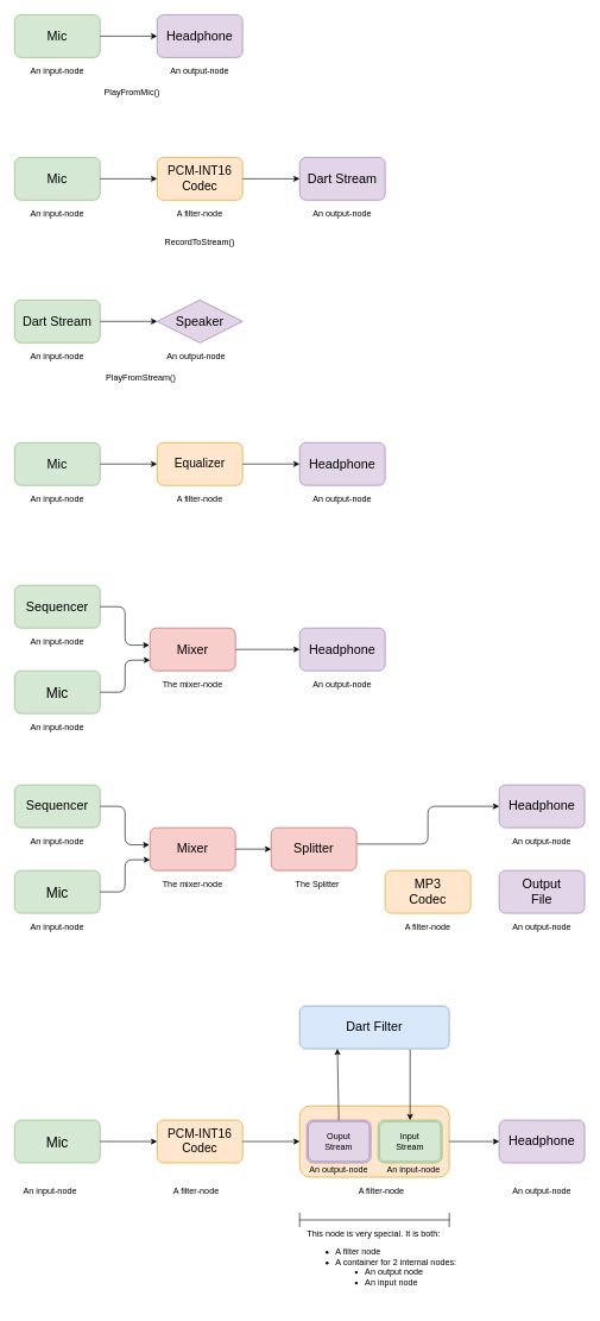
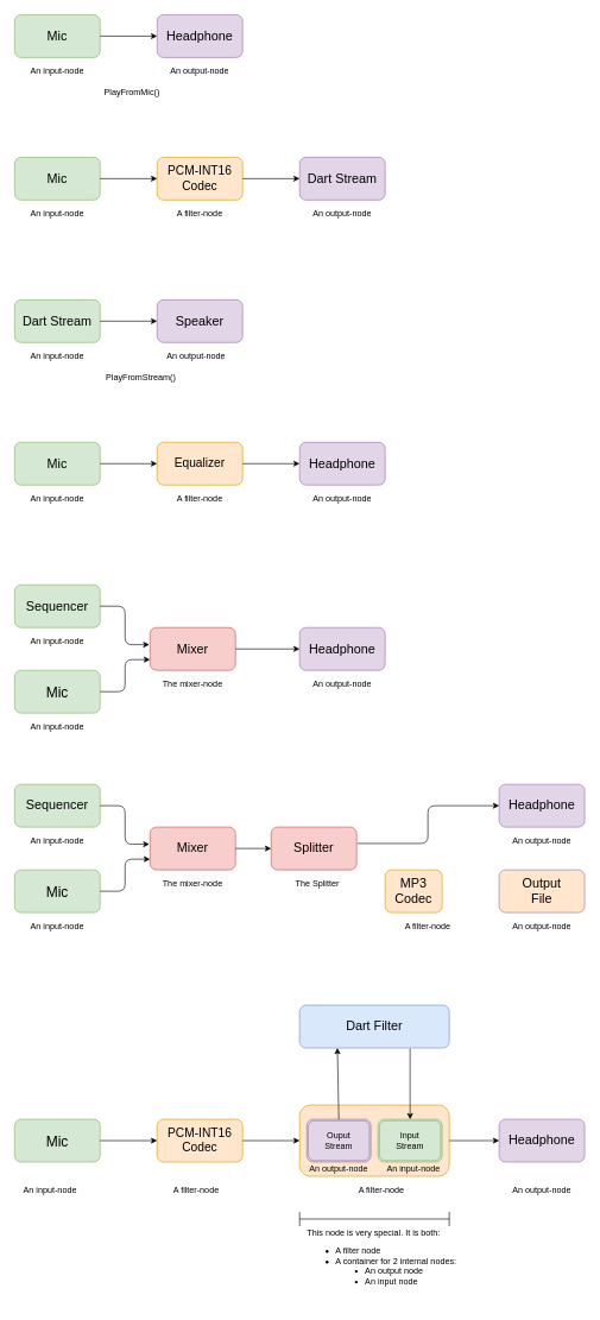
  <mxCell id="0" />
  <mxCell id="1" parent="0" />
  <mxCell id="2" value="&lt;font style=&quot;font-size: 18px&quot;&gt;Mic&lt;/font&gt;" style="rounded=1;whiteSpace=wrap;html=1;fillColor=#d5e8d4;strokeColor=#82b366;" vertex="1" parent="1"><mxGeometry x="20" y="20" width="120" height="60" as="geometry" /></mxCell>
  <mxCell id="3" value="&lt;font style=&quot;font-size: 18px&quot;&gt;Headphone&lt;/font&gt;" style="rounded=1;whiteSpace=wrap;html=1;fillColor=#e1d5e7;strokeColor=#9673a6;" vertex="1" parent="1"><mxGeometry x="220" y="20" width="120" height="60" as="geometry" /></mxCell>
  <mxCell id="4" value="" style="endArrow=classic;html=1;exitX=1;exitY=0.5;exitDx=0;exitDy=0;entryX=0;entryY=0.5;entryDx=0;entryDy=0;" edge="1" parent="1" source="2" target="3"><mxGeometry width="50" height="50" relative="1" as="geometry"><mxPoint x="380" y="420" as="sourcePoint" /><mxPoint x="430" y="370" as="targetPoint" /></mxGeometry></mxCell>
  <mxCell id="5" value="An input-node" style="text;html=1;strokeColor=none;fillColor=none;align=center;verticalAlign=middle;whiteSpace=wrap;rounded=0;" vertex="1" parent="1"><mxGeometry x="40" y="90" width="80" height="20" as="geometry" /></mxCell>
  <mxCell id="6" value="An output-node" style="text;html=1;strokeColor=none;fillColor=none;align=center;verticalAlign=middle;whiteSpace=wrap;rounded=0;" vertex="1" parent="1"><mxGeometry x="235" y="90" width="90" height="20" as="geometry" /></mxCell>
  <mxCell id="7" value="PlayFromMic()" style="text;html=1;strokeColor=none;fillColor=none;align=center;verticalAlign=middle;whiteSpace=wrap;rounded=0;" vertex="1" parent="1"><mxGeometry x="135" y="120" width="100" height="20" as="geometry" /></mxCell>
  <mxCell id="8" value="&lt;font style=&quot;font-size: 18px&quot;&gt;Mic&lt;/font&gt;" style="rounded=1;whiteSpace=wrap;html=1;fillColor=#d5e8d4;strokeColor=#82b366;" vertex="1" parent="1"><mxGeometry x="20" y="220" width="120" height="60" as="geometry" /></mxCell>
  <mxCell id="9" value="&lt;font style=&quot;font-size: 18px&quot;&gt;Dart Stream&lt;/font&gt;" style="rounded=1;whiteSpace=wrap;html=1;fillColor=#e1d5e7;strokeColor=#9673a6;" vertex="1" parent="1"><mxGeometry x="420" y="220" width="120" height="60" as="geometry" /></mxCell>
- <mxCell id="10" value="RecordToStream()" style="text;html=1;strokeColor=none;fillColor=none;align=center;verticalAlign=middle;whiteSpace=wrap;rounded=0;" vertex="1" parent="1"><mxGeometry x="230" y="330" width="100" height="20" as="geometry" /></mxCell>
  <mxCell id="11" value="An input-node" style="text;html=1;strokeColor=none;fillColor=none;align=center;verticalAlign=middle;whiteSpace=wrap;rounded=0;" vertex="1" parent="1"><mxGeometry x="40" y="290" width="80" height="20" as="geometry" /></mxCell>
  <mxCell id="12" value="An output-node" style="text;html=1;strokeColor=none;fillColor=none;align=center;verticalAlign=middle;whiteSpace=wrap;rounded=0;" vertex="1" parent="1"><mxGeometry x="435" y="290" width="90" height="20" as="geometry" /></mxCell>
  <mxCell id="13" value="" style="endArrow=classic;html=1;exitX=1;exitY=0.5;exitDx=0;exitDy=0;entryX=0;entryY=0.5;entryDx=0;entryDy=0;" edge="1" parent="1" source="8" target="14"><mxGeometry width="50" height="50" relative="1" as="geometry"><mxPoint x="380" y="420" as="sourcePoint" /><mxPoint x="210" y="260" as="targetPoint" /></mxGeometry></mxCell>
  <mxCell id="14" value="&lt;font style=&quot;font-size: 17px&quot;&gt;PCM-INT16&lt;br&gt;Codec&lt;/font&gt;" style="rounded=1;whiteSpace=wrap;html=1;fillColor=#ffe6cc;strokeColor=#d79b00;" vertex="1" parent="1"><mxGeometry x="220" y="220" width="120" height="60" as="geometry" /></mxCell>
  <mxCell id="15" value="A filter-node" style="text;html=1;strokeColor=none;fillColor=none;align=center;verticalAlign=middle;whiteSpace=wrap;rounded=0;" vertex="1" parent="1"><mxGeometry x="235" y="290" width="90" height="20" as="geometry" /></mxCell>
  <mxCell id="16" value="" style="endArrow=classic;html=1;exitX=1;exitY=0.5;exitDx=0;exitDy=0;entryX=0;entryY=0.5;entryDx=0;entryDy=0;" edge="1" parent="1" source="14" target="9"><mxGeometry width="50" height="50" relative="1" as="geometry"><mxPoint x="380" y="420" as="sourcePoint" /><mxPoint x="430" y="370" as="targetPoint" /></mxGeometry></mxCell>
  <mxCell id="17" value="&lt;font style=&quot;font-size: 18px&quot;&gt;Dart Stream&lt;/font&gt;" style="rounded=1;whiteSpace=wrap;html=1;fillColor=#d5e8d4;strokeColor=#82b366;" vertex="1" parent="1"><mxGeometry x="20" y="420" width="120" height="60" as="geometry" /></mxCell>
- <mxCell id="18" value="&lt;font style=&quot;font-size: 18px&quot;&gt;Speaker&lt;/font&gt;" style="rhombus;whiteSpace=wrap;html=1;fillColor=#e1d5e7;strokeColor=#9673a6;" vertex="1" parent="1"><mxGeometry x="220" y="420" width="120" height="60" as="geometry" /></mxCell>
+ <mxCell id="18" value="&lt;font style=&quot;font-size: 18px&quot;&gt;Speaker&lt;/font&gt;" style="rounded=1;whiteSpace=wrap;html=1;fillColor=#e1d5e7;strokeColor=#9673a6;" vertex="1" parent="1"><mxGeometry x="220" y="420" width="120" height="60" as="geometry" /></mxCell>
  <mxCell id="19" value="" style="endArrow=classic;html=1;exitX=1;exitY=0.5;exitDx=0;exitDy=0;entryX=0;entryY=0.5;entryDx=0;entryDy=0;" edge="1" parent="1" source="17" target="18"><mxGeometry width="50" height="50" relative="1" as="geometry"><mxPoint x="380" y="420" as="sourcePoint" /><mxPoint x="430" y="370" as="targetPoint" /></mxGeometry></mxCell>
  <mxCell id="20" value="An input-node" style="text;html=1;strokeColor=none;fillColor=none;align=center;verticalAlign=middle;whiteSpace=wrap;rounded=0;" vertex="1" parent="1"><mxGeometry x="40" y="490" width="80" height="20" as="geometry" /></mxCell>
  <mxCell id="21" value="An output-node" style="text;html=1;strokeColor=none;fillColor=none;align=center;verticalAlign=middle;whiteSpace=wrap;rounded=0;" vertex="1" parent="1"><mxGeometry x="230" y="490" width="90" height="20" as="geometry" /></mxCell>
  <mxCell id="22" value="PlayFromStream()" style="text;html=1;strokeColor=none;fillColor=none;align=center;verticalAlign=middle;whiteSpace=wrap;rounded=0;" vertex="1" parent="1"><mxGeometry x="135" y="520" width="125" height="20" as="geometry" /></mxCell>
  <mxCell id="23" value="&lt;font style=&quot;font-size: 18px&quot;&gt;Mic&lt;/font&gt;" style="rounded=1;whiteSpace=wrap;html=1;fillColor=#d5e8d4;strokeColor=#82b366;" vertex="1" parent="1"><mxGeometry x="20" y="620" width="120" height="60" as="geometry" /></mxCell>
  <mxCell id="24" value="&lt;font style=&quot;font-size: 18px&quot;&gt;Headphone&lt;/font&gt;" style="rounded=1;whiteSpace=wrap;html=1;fillColor=#e1d5e7;strokeColor=#9673a6;" vertex="1" parent="1"><mxGeometry x="420" y="620" width="120" height="60" as="geometry" /></mxCell>
  <mxCell id="25" value="" style="endArrow=classic;html=1;exitX=1;exitY=0.5;exitDx=0;exitDy=0;entryX=0;entryY=0.5;entryDx=0;entryDy=0;" edge="1" parent="1" source="23" target="26"><mxGeometry width="50" height="50" relative="1" as="geometry"><mxPoint x="380" y="420" as="sourcePoint" /><mxPoint x="210" y="650" as="targetPoint" /></mxGeometry></mxCell>
  <mxCell id="26" value="&lt;font style=&quot;font-size: 17px&quot;&gt;Equalizer&lt;/font&gt;" style="rounded=1;whiteSpace=wrap;html=1;fillColor=#ffe6cc;strokeColor=#d79b00;" vertex="1" parent="1"><mxGeometry x="220" y="620" width="120" height="60" as="geometry" /></mxCell>
  <mxCell id="27" value="" style="endArrow=classic;html=1;exitX=1;exitY=0.5;exitDx=0;exitDy=0;entryX=0;entryY=0.5;entryDx=0;entryDy=0;" edge="1" parent="1" source="26" target="24"><mxGeometry width="50" height="50" relative="1" as="geometry"><mxPoint x="380" y="420" as="sourcePoint" /><mxPoint x="430" y="370" as="targetPoint" /></mxGeometry></mxCell>
  <mxCell id="28" value="An input-node" style="text;html=1;strokeColor=none;fillColor=none;align=center;verticalAlign=middle;whiteSpace=wrap;rounded=0;" vertex="1" parent="1"><mxGeometry x="40" y="690" width="80" height="20" as="geometry" /></mxCell>
  <mxCell id="29" value="An output-node" style="text;html=1;strokeColor=none;fillColor=none;align=center;verticalAlign=middle;whiteSpace=wrap;rounded=0;" vertex="1" parent="1"><mxGeometry x="435" y="690" width="90" height="20" as="geometry" /></mxCell>
  <mxCell id="30" value="A filter-node" style="text;html=1;strokeColor=none;fillColor=none;align=center;verticalAlign=middle;whiteSpace=wrap;rounded=0;" vertex="1" parent="1"><mxGeometry x="235" y="690" width="90" height="20" as="geometry" /></mxCell>
  <mxCell id="31" value="&lt;font style=&quot;font-size: 18px&quot;&gt;Sequencer&lt;/font&gt;" style="rounded=1;whiteSpace=wrap;html=1;fillColor=#d5e8d4;strokeColor=#82b366;" vertex="1" parent="1"><mxGeometry x="20" y="820" width="120" height="60" as="geometry" /></mxCell>
  <mxCell id="32" value="&lt;font style=&quot;font-size: 20px&quot;&gt;Mic&lt;/font&gt;" style="rounded=1;whiteSpace=wrap;html=1;fillColor=#d5e8d4;strokeColor=#82b366;" vertex="1" parent="1"><mxGeometry x="20" y="940" width="120" height="60" as="geometry" /></mxCell>
  <mxCell id="33" value="" style="edgeStyle=elbowEdgeStyle;elbow=horizontal;endArrow=classic;html=1;exitX=1;exitY=0.5;exitDx=0;exitDy=0;entryX=0;entryY=0.75;entryDx=0;entryDy=0;" edge="1" parent="1" source="32" target="34"><mxGeometry width="50" height="50" relative="1" as="geometry"><mxPoint x="380" y="560" as="sourcePoint" /><mxPoint x="220" y="930" as="targetPoint" /></mxGeometry></mxCell>
  <mxCell id="34" value="&lt;font style=&quot;font-size: 18px&quot;&gt;Mixer&lt;/font&gt;" style="rounded=1;whiteSpace=wrap;html=1;fillColor=#f8cecc;strokeColor=#b85450;" vertex="1" parent="1"><mxGeometry x="210" y="880" width="120" height="60" as="geometry" /></mxCell>
  <mxCell id="35" value="" style="edgeStyle=elbowEdgeStyle;elbow=horizontal;endArrow=classic;html=1;exitX=1;exitY=0.5;exitDx=0;exitDy=0;entryX=-0.008;entryY=0.4;entryDx=0;entryDy=0;entryPerimeter=0;" edge="1" parent="1" source="31" target="34"><mxGeometry width="50" height="50" relative="1" as="geometry"><mxPoint x="380" y="560" as="sourcePoint" /><mxPoint x="200" y="910" as="targetPoint" /></mxGeometry></mxCell>
  <mxCell id="36" value="&lt;font style=&quot;font-size: 18px&quot;&gt;Headphone&lt;/font&gt;" style="rounded=1;whiteSpace=wrap;html=1;fillColor=#e1d5e7;strokeColor=#9673a6;" vertex="1" parent="1"><mxGeometry x="420" y="880" width="120" height="60" as="geometry" /></mxCell>
  <mxCell id="37" value="" style="endArrow=classic;html=1;exitX=1;exitY=0.5;exitDx=0;exitDy=0;entryX=0;entryY=0.5;entryDx=0;entryDy=0;" edge="1" parent="1" source="34" target="36"><mxGeometry width="50" height="50" relative="1" as="geometry"><mxPoint x="380" y="560" as="sourcePoint" /><mxPoint x="430" y="510" as="targetPoint" /></mxGeometry></mxCell>
  <mxCell id="38" value="An input-node" style="text;html=1;strokeColor=none;fillColor=none;align=center;verticalAlign=middle;whiteSpace=wrap;rounded=0;" vertex="1" parent="1"><mxGeometry x="40" y="890" width="80" height="20" as="geometry" /></mxCell>
  <mxCell id="39" value="An input-node" style="text;html=1;strokeColor=none;fillColor=none;align=center;verticalAlign=middle;whiteSpace=wrap;rounded=0;" vertex="1" parent="1"><mxGeometry x="40" y="1010" width="80" height="20" as="geometry" /></mxCell>
  <mxCell id="40" value="An output-node" style="text;html=1;strokeColor=none;fillColor=none;align=center;verticalAlign=middle;whiteSpace=wrap;rounded=0;" vertex="1" parent="1"><mxGeometry x="435" y="950" width="90" height="20" as="geometry" /></mxCell>
  <mxCell id="41" value="The mixer-node" style="text;html=1;strokeColor=none;fillColor=none;align=center;verticalAlign=middle;whiteSpace=wrap;rounded=0;" vertex="1" parent="1"><mxGeometry x="210" y="950" width="120" height="20" as="geometry" /></mxCell>
  <mxCell id="42" value="&lt;font style=&quot;font-size: 18px&quot;&gt;Sequencer&lt;/font&gt;" style="rounded=1;whiteSpace=wrap;html=1;fillColor=#d5e8d4;strokeColor=#82b366;" vertex="1" parent="1"><mxGeometry x="20" y="1100" width="120" height="60" as="geometry" /></mxCell>
  <mxCell id="43" value="&lt;font style=&quot;font-size: 20px&quot;&gt;Mic&lt;/font&gt;" style="rounded=1;whiteSpace=wrap;html=1;fillColor=#d5e8d4;strokeColor=#82b366;" vertex="1" parent="1"><mxGeometry x="20" y="1220" width="120" height="60" as="geometry" /></mxCell>
  <mxCell id="44" value="" style="edgeStyle=elbowEdgeStyle;elbow=horizontal;endArrow=classic;html=1;exitX=1;exitY=0.5;exitDx=0;exitDy=0;entryX=0;entryY=0.75;entryDx=0;entryDy=0;" edge="1" source="43" target="45" parent="1"><mxGeometry width="50" height="50" relative="1" as="geometry"><mxPoint x="380" y="840" as="sourcePoint" /><mxPoint x="220" y="1210" as="targetPoint" /></mxGeometry></mxCell>
  <mxCell id="45" value="&lt;font style=&quot;font-size: 18px&quot;&gt;Mixer&lt;/font&gt;" style="rounded=1;whiteSpace=wrap;html=1;fillColor=#f8cecc;strokeColor=#b85450;" vertex="1" parent="1"><mxGeometry x="210" y="1160" width="120" height="60" as="geometry" /></mxCell>
  <mxCell id="46" value="" style="edgeStyle=elbowEdgeStyle;elbow=horizontal;endArrow=classic;html=1;exitX=1;exitY=0.5;exitDx=0;exitDy=0;entryX=-0.008;entryY=0.4;entryDx=0;entryDy=0;entryPerimeter=0;" edge="1" source="42" target="45" parent="1"><mxGeometry width="50" height="50" relative="1" as="geometry"><mxPoint x="380" y="840" as="sourcePoint" /><mxPoint x="200" y="1190" as="targetPoint" /></mxGeometry></mxCell>
  <mxCell id="47" value="&lt;font style=&quot;font-size: 18px&quot;&gt;Headphone&lt;/font&gt;" style="rounded=1;whiteSpace=wrap;html=1;fillColor=#e1d5e7;strokeColor=#9673a6;" vertex="1" parent="1"><mxGeometry x="700" y="1100" width="120" height="60" as="geometry" /></mxCell>
  <mxCell id="48" value="" style="endArrow=classic;html=1;exitX=1;exitY=0.5;exitDx=0;exitDy=0;entryX=0;entryY=0.5;entryDx=0;entryDy=0;" edge="1" source="45" target="53" parent="1"><mxGeometry width="50" height="50" relative="1" as="geometry"><mxPoint x="380" y="840" as="sourcePoint" /><mxPoint x="410" y="1190" as="targetPoint" /></mxGeometry></mxCell>
  <mxCell id="49" value="An input-node" style="text;html=1;strokeColor=none;fillColor=none;align=center;verticalAlign=middle;whiteSpace=wrap;rounded=0;" vertex="1" parent="1"><mxGeometry x="40" y="1170" width="80" height="20" as="geometry" /></mxCell>
  <mxCell id="50" value="An input-node" style="text;html=1;strokeColor=none;fillColor=none;align=center;verticalAlign=middle;whiteSpace=wrap;rounded=0;" vertex="1" parent="1"><mxGeometry x="40" y="1290" width="80" height="20" as="geometry" /></mxCell>
  <mxCell id="51" value="An output-node" style="text;html=1;strokeColor=none;fillColor=none;align=center;verticalAlign=middle;whiteSpace=wrap;rounded=0;" vertex="1" parent="1"><mxGeometry x="715" y="1170" width="90" height="20" as="geometry" /></mxCell>
  <mxCell id="52" value="The mixer-node" style="text;html=1;strokeColor=none;fillColor=none;align=center;verticalAlign=middle;whiteSpace=wrap;rounded=0;" vertex="1" parent="1"><mxGeometry x="210" y="1230" width="120" height="20" as="geometry" /></mxCell>
  <mxCell id="53" value="&lt;font style=&quot;font-size: 18px&quot;&gt;Splitter&lt;/font&gt;" style="rounded=1;whiteSpace=wrap;html=1;fillColor=#f8cecc;strokeColor=#b85450;" vertex="1" parent="1"><mxGeometry x="380" y="1160" width="120" height="60" as="geometry" /></mxCell>
- <mxCell id="54" value="&lt;font style=&quot;font-size: 18px&quot;&gt;MP3&lt;br&gt;Codec&lt;br&gt;&lt;/font&gt;" style="rounded=1;whiteSpace=wrap;html=1;fillColor=#ffe6cc;strokeColor=#d79b00;" vertex="1" parent="1"><mxGeometry x="540" y="1220" width="120" height="60" as="geometry" /></mxCell>
+ <mxCell id="54" value="&lt;font style=&quot;font-size: 18px&quot;&gt;MP3&lt;br&gt;Codec&lt;br&gt;&lt;/font&gt;" style="rounded=1;whiteSpace=wrap;html=1;fillColor=#ffe6cc;strokeColor=#d79b00;" vertex="1" parent="1"><mxGeometry x="540" y="1220" width="80" height="60" as="geometry" /></mxCell>
  <mxCell id="55" value="" style="edgeStyle=elbowEdgeStyle;elbow=horizontal;endArrow=classic;html=1;exitX=1.008;exitY=0.383;exitDx=0;exitDy=0;entryX=0;entryY=0.5;entryDx=0;entryDy=0;exitPerimeter=0;" edge="1" parent="1" source="53" target="47"><mxGeometry width="50" height="50" relative="1" as="geometry"><mxPoint x="380" y="1260" as="sourcePoint" /><mxPoint x="430" y="1210" as="targetPoint" /></mxGeometry></mxCell>
  <mxCell id="56" value="A filter-node" style="text;html=1;strokeColor=none;fillColor=none;align=center;verticalAlign=middle;whiteSpace=wrap;rounded=0;" vertex="1" parent="1"><mxGeometry x="555" y="1290" width="90" height="20" as="geometry" /></mxCell>
  <mxCell id="57" value="The Splitter" style="text;html=1;strokeColor=none;fillColor=none;align=center;verticalAlign=middle;whiteSpace=wrap;rounded=0;" vertex="1" parent="1"><mxGeometry x="410" y="1230" width="70" height="20" as="geometry" /></mxCell>
- <mxCell id="58" value="&lt;font style=&quot;font-size: 18px&quot;&gt;Output&lt;br&gt;File&lt;br&gt;&lt;/font&gt;" style="rounded=1;whiteSpace=wrap;html=1;fillColor=#e1d5e7;strokeColor=#9673a6;" vertex="1" parent="1"><mxGeometry x="700" y="1220" width="120" height="60" as="geometry" /></mxCell>
+ <mxCell id="58" value="&lt;font style=&quot;font-size: 18px&quot;&gt;Output&lt;br&gt;File&lt;br&gt;&lt;/font&gt;" style="rounded=1;whiteSpace=wrap;html=1;fillColor=#ffe6cc;strokeColor=#9673a6;" vertex="1" parent="1"><mxGeometry x="700" y="1220" width="120" height="60" as="geometry" /></mxCell>
  <mxCell id="59" value="An output-node" style="text;html=1;strokeColor=none;fillColor=none;align=center;verticalAlign=middle;whiteSpace=wrap;rounded=0;" vertex="1" parent="1"><mxGeometry x="715" y="1290" width="90" height="20" as="geometry" /></mxCell>
  <mxCell id="60" value="&lt;font style=&quot;font-size: 20px&quot;&gt;Mic&lt;/font&gt;" style="rounded=1;whiteSpace=wrap;html=1;fillColor=#d5e8d4;strokeColor=#82b366;" vertex="1" parent="1"><mxGeometry x="20" y="1570" width="120" height="60" as="geometry" /></mxCell>
  <mxCell id="61" value="&lt;font style=&quot;font-size: 17px&quot;&gt;PCM-INT16&lt;br&gt;Codec&lt;/font&gt;" style="rounded=1;whiteSpace=wrap;html=1;fillColor=#ffe6cc;strokeColor=#d79b00;" vertex="1" parent="1"><mxGeometry x="220" y="1570" width="120" height="60" as="geometry" /></mxCell>
  <mxCell id="62" value="" style="rounded=1;whiteSpace=wrap;html=1;fillColor=#ffe6cc;strokeColor=#d79b00;" vertex="1" parent="1"><mxGeometry x="420" y="1550" width="210" height="100" as="geometry" /></mxCell>
  <mxCell id="63" value="Ouput&lt;br&gt;Stream" style="shape=ext;double=1;rounded=1;whiteSpace=wrap;html=1;fillColor=#e1d5e7;strokeColor=#9673a6;" vertex="1" parent="1"><mxGeometry x="430" y="1570" width="90" height="60" as="geometry" /></mxCell>
  <mxCell id="64" value="Input&lt;br&gt;Stream" style="shape=ext;double=1;rounded=1;whiteSpace=wrap;html=1;fillColor=#d5e8d4;strokeColor=#82b366;" vertex="1" parent="1"><mxGeometry x="530" y="1570" width="90" height="60" as="geometry" /></mxCell>
  <mxCell id="65" value="&lt;font style=&quot;font-size: 18px&quot;&gt;Headphone&lt;/font&gt;" style="rounded=1;whiteSpace=wrap;html=1;fillColor=#e1d5e7;strokeColor=#9673a6;" vertex="1" parent="1"><mxGeometry x="700" y="1570" width="120" height="60" as="geometry" /></mxCell>
  <mxCell id="66" value="" style="endArrow=classic;html=1;exitX=1;exitY=0.5;exitDx=0;exitDy=0;entryX=0;entryY=0.5;entryDx=0;entryDy=0;" edge="1" parent="1" source="60" target="61"><mxGeometry width="50" height="50" relative="1" as="geometry"><mxPoint x="380" y="1210" as="sourcePoint" /><mxPoint x="430" y="1160" as="targetPoint" /></mxGeometry></mxCell>
  <mxCell id="67" value="" style="endArrow=classic;html=1;exitX=1;exitY=0.5;exitDx=0;exitDy=0;entryX=0;entryY=0.5;entryDx=0;entryDy=0;" edge="1" parent="1" source="61" target="62"><mxGeometry width="50" height="50" relative="1" as="geometry"><mxPoint x="380" y="1210" as="sourcePoint" /><mxPoint x="430" y="1160" as="targetPoint" /></mxGeometry></mxCell>
  <mxCell id="68" value="" style="endArrow=classic;html=1;exitX=1;exitY=0.5;exitDx=0;exitDy=0;entryX=0;entryY=0.5;entryDx=0;entryDy=0;" edge="1" parent="1" source="62" target="65"><mxGeometry width="50" height="50" relative="1" as="geometry"><mxPoint x="380" y="1210" as="sourcePoint" /><mxPoint x="430" y="1160" as="targetPoint" /></mxGeometry></mxCell>
  <mxCell id="69" value="&lt;font style=&quot;font-size: 18px&quot;&gt;Dart Filter&lt;/font&gt;" style="rounded=1;whiteSpace=wrap;html=1;fillColor=#dae8fc;strokeColor=#6c8ebf;" vertex="1" parent="1"><mxGeometry x="420" y="1410" width="210" height="60" as="geometry" /></mxCell>
  <mxCell id="70" value="" style="endArrow=classic;html=1;exitX=0.5;exitY=0;exitDx=0;exitDy=0;" edge="1" parent="1" source="63"><mxGeometry width="50" height="50" relative="1" as="geometry"><mxPoint x="380" y="1210" as="sourcePoint" /><mxPoint x="473" y="1470" as="targetPoint" /></mxGeometry></mxCell>
  <mxCell id="71" value="" style="endArrow=classic;html=1;entryX=0.5;entryY=0;entryDx=0;entryDy=0;" edge="1" parent="1" target="64"><mxGeometry width="50" height="50" relative="1" as="geometry"><mxPoint x="575" y="1471" as="sourcePoint" /><mxPoint x="430" y="1160" as="targetPoint" /></mxGeometry></mxCell>
  <mxCell id="72" value="An input-node" style="text;html=1;strokeColor=none;fillColor=none;align=center;verticalAlign=middle;whiteSpace=wrap;rounded=0;" vertex="1" parent="1"><mxGeometry x="30" y="1660" width="80" height="20" as="geometry" /></mxCell>
  <mxCell id="73" value="A filter-node" style="text;html=1;strokeColor=none;fillColor=none;align=center;verticalAlign=middle;whiteSpace=wrap;rounded=0;" vertex="1" parent="1"><mxGeometry x="230" y="1660" width="90" height="20" as="geometry" /></mxCell>
  <mxCell id="74" value="A filter-node" style="text;html=1;strokeColor=none;fillColor=none;align=center;verticalAlign=middle;whiteSpace=wrap;rounded=0;" vertex="1" parent="1"><mxGeometry x="490" y="1660" width="90" height="20" as="geometry" /></mxCell>
  <mxCell id="75" value="An output-node" style="text;html=1;strokeColor=none;fillColor=none;align=center;verticalAlign=middle;whiteSpace=wrap;rounded=0;" vertex="1" parent="1"><mxGeometry x="715" y="1660" width="90" height="20" as="geometry" /></mxCell>
  <mxCell id="76" value="An output-node" style="text;html=1;strokeColor=none;fillColor=none;align=center;verticalAlign=middle;whiteSpace=wrap;rounded=0;" vertex="1" parent="1"><mxGeometry x="430" y="1630" width="90" height="20" as="geometry" /></mxCell>
  <mxCell id="77" value="An input-node" style="text;html=1;strokeColor=none;fillColor=none;align=center;verticalAlign=middle;whiteSpace=wrap;rounded=0;" vertex="1" parent="1"><mxGeometry x="540" y="1630" width="80" height="20" as="geometry" /></mxCell>
  <mxCell id="78" value="" style="shape=crossbar;whiteSpace=wrap;html=1;rounded=1;" vertex="1" parent="1"><mxGeometry x="420" y="1700" width="210" height="20" as="geometry" /></mxCell>
  <mxCell id="79" value="" style="group" vertex="1" connectable="0" parent="1"><mxGeometry x="420" y="1720" width="230" height="110" as="geometry" /></mxCell>
  <mxCell id="80" value="&lt;div style=&quot;text-align: left&quot;&gt;This node is very special. It is both:&lt;/div&gt;&lt;ul&gt;&lt;li style=&quot;text-align: left&quot;&gt;A filter node&lt;/li&gt;&lt;li&gt;A container for 2 internal nodes:&lt;/li&gt;&lt;/ul&gt;" style="text;html=1;align=center;verticalAlign=middle;resizable=0;points=[];autosize=1;" vertex="1" parent="79"><mxGeometry width="230" height="70" as="geometry" /></mxCell>
  <mxCell id="81" value="&lt;ul&gt;&lt;li&gt;An output node&lt;/li&gt;&lt;li&gt;An input node&lt;/li&gt;&lt;/ul&gt;" style="text;html=1;strokeColor=none;fillColor=none;align=left;verticalAlign=middle;whiteSpace=wrap;rounded=0;" vertex="1" parent="79"><mxGeometry x="50" y="30" width="130" height="80" as="geometry" /></mxCell>
